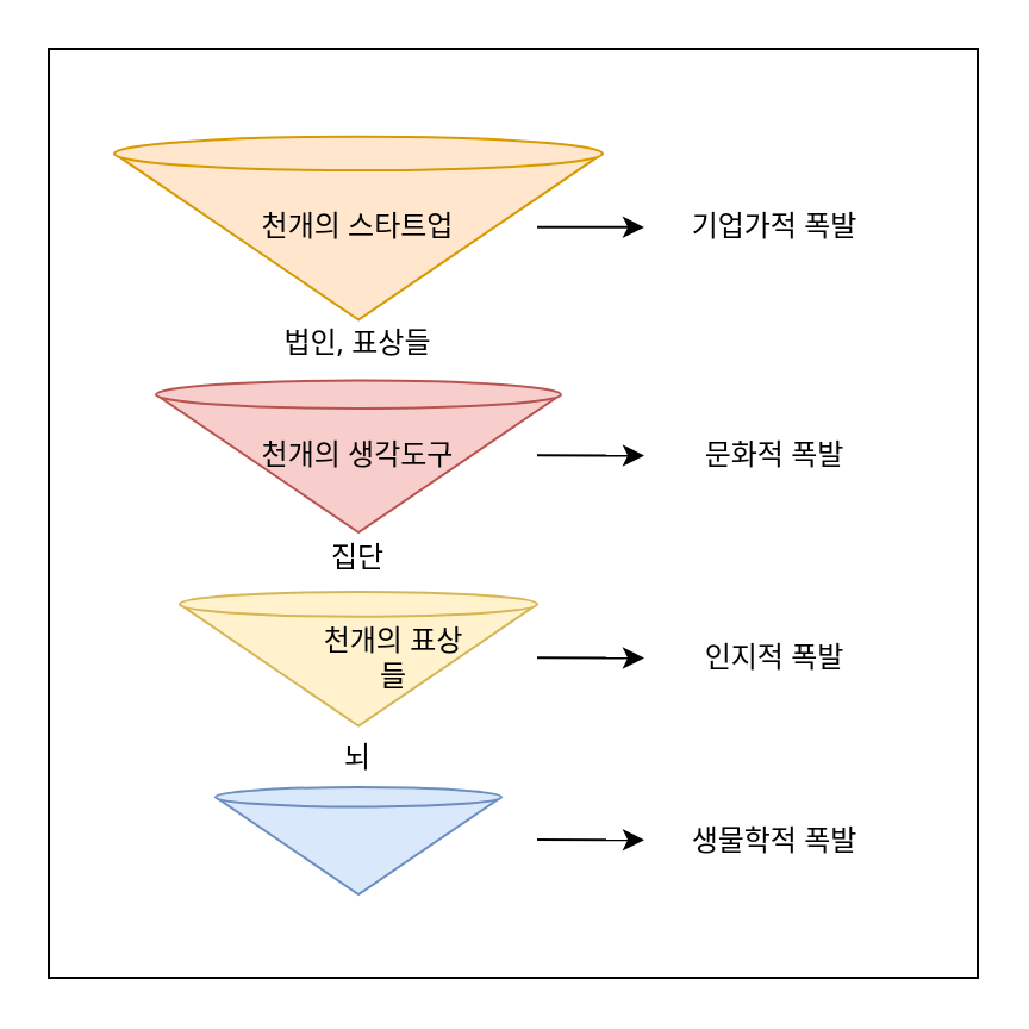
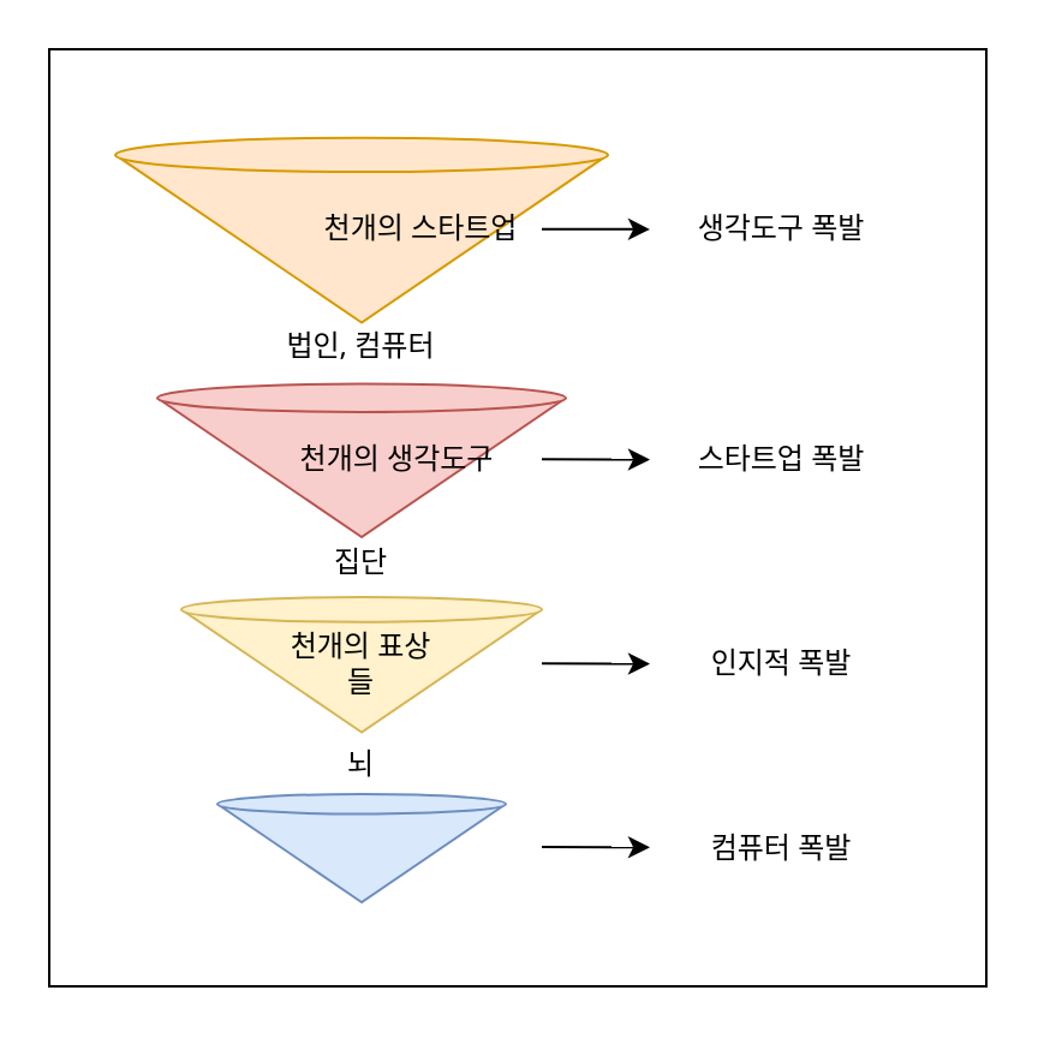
  <mxCell id="0" />
  <mxCell id="1" parent="0" />
  <mxCell id="2" value="" style="verticalLabelPosition=bottom;verticalAlign=top;html=1;shape=mxgraph.basic.cone;rotation=-180;fillColor=#dae8fc;strokeColor=#6c8ebf;" vertex="1" parent="1"><mxGeometry x="90" y="330" width="120" height="45" as="geometry" /></mxCell>
  <mxCell id="3" value="" style="verticalLabelPosition=bottom;verticalAlign=top;html=1;shape=mxgraph.basic.cone;rotation=-180;fillColor=#fff2cc;strokeColor=#d6b656;" vertex="1" parent="1"><mxGeometry x="75" y="248" width="150" height="56.25" as="geometry" /></mxCell>
  <mxCell id="4" value="" style="verticalLabelPosition=bottom;verticalAlign=top;html=1;shape=mxgraph.basic.cone;rotation=-180;fillColor=#f8cecc;strokeColor=#b85450;" vertex="1" parent="1"><mxGeometry x="65" y="159.25" width="170" height="63.75" as="geometry" /></mxCell>
- <mxCell id="5" value="천개의 표상들" style="text;html=1;strokeColor=none;fillColor=none;align=center;verticalAlign=middle;whiteSpace=wrap;rounded=0;fontFamily=Noto Sans;fontSource=https%3A%2F%2Ffonts.googleapis.com%2Fcss%3Ffamily%3DNoto%2BSans;" vertex="1" parent="1"><mxGeometry x="130" y="261.13" width="70" height="30" as="geometry" /></mxCell>
- <mxCell id="6" value="천개의 생각도구" style="text;html=1;strokeColor=none;fillColor=none;align=center;verticalAlign=middle;whiteSpace=wrap;rounded=0;fontFamily=Noto Sans;fontSource=https%3A%2F%2Ffonts.googleapis.com%2Fcss%3Ffamily%3DNoto%2BSans;" vertex="1" parent="1"><mxGeometry x="105" y="176.13" width="90" height="30" as="geometry" /></mxCell>
+ <mxCell id="5" value="천개의 표상들" style="text;html=1;strokeColor=none;fillColor=none;align=center;verticalAlign=middle;whiteSpace=wrap;rounded=0;fontFamily=Noto Sans;fontSource=https%3A%2F%2Ffonts.googleapis.com%2Fcss%3Ffamily%3DNoto%2BSans;" vertex="1" parent="1"><mxGeometry x="115" y="261.13" width="70" height="30" as="geometry" /></mxCell>
+ <mxCell id="6" value="천개의 생각도구" style="text;html=1;strokeColor=none;fillColor=none;align=center;verticalAlign=middle;whiteSpace=wrap;rounded=0;fontFamily=Noto Sans;fontSource=https%3A%2F%2Ffonts.googleapis.com%2Fcss%3Ffamily%3DNoto%2BSans;" vertex="1" parent="1"><mxGeometry x="120" y="176.13" width="90" height="30" as="geometry" /></mxCell>
  <mxCell id="7" value="" style="verticalLabelPosition=bottom;verticalAlign=top;html=1;shape=mxgraph.basic.cone;rotation=-180;fillColor=#ffe6cc;strokeColor=#d79b00;" vertex="1" parent="1"><mxGeometry x="47.5" y="56.88" width="205" height="76.88" as="geometry" /></mxCell>
- <mxCell id="8" value="천개의 스타트업" style="text;html=1;strokeColor=none;fillColor=none;align=center;verticalAlign=middle;whiteSpace=wrap;rounded=0;fontFamily=Noto Sans;fontSource=https%3A%2F%2Ffonts.googleapis.com%2Fcss%3Ffamily%3DNoto%2BSans;" vertex="1" parent="1"><mxGeometry x="105" y="80.32" width="90" height="30" as="geometry" /></mxCell>
- <mxCell id="9" value="생물학적 폭발" style="text;html=1;strokeColor=none;fillColor=none;align=center;verticalAlign=middle;whiteSpace=wrap;rounded=0;fontFamily=Noto Sans;fontSource=https%3A%2F%2Ffonts.googleapis.com%2Fcss%3Ffamily%3DNoto%2BSans;" vertex="1" parent="1"><mxGeometry x="280" y="337.5" width="90" height="30" as="geometry" /></mxCell>
+ <mxCell id="8" value="천개의 스타트업" style="text;html=1;strokeColor=none;fillColor=none;align=center;verticalAlign=middle;whiteSpace=wrap;rounded=0;fontFamily=Noto Sans;fontSource=https%3A%2F%2Ffonts.googleapis.com%2Fcss%3Ffamily%3DNoto%2BSans;" vertex="1" parent="1"><mxGeometry x="130" y="80.32" width="90" height="30" as="geometry" /></mxCell>
+ <mxCell id="9" value="컴퓨터 폭발" style="text;html=1;strokeColor=none;fillColor=none;align=center;verticalAlign=middle;whiteSpace=wrap;rounded=0;fontFamily=Noto Sans;fontSource=https%3A%2F%2Ffonts.googleapis.com%2Fcss%3Ffamily%3DNoto%2BSans;" vertex="1" parent="1"><mxGeometry x="280" y="337.5" width="90" height="30" as="geometry" /></mxCell>
  <mxCell id="10" value="인지적 폭발" style="text;html=1;strokeColor=none;fillColor=none;align=center;verticalAlign=middle;whiteSpace=wrap;rounded=0;fontFamily=Noto Sans;fontSource=https%3A%2F%2Ffonts.googleapis.com%2Fcss%3Ffamily%3DNoto%2BSans;" vertex="1" parent="1"><mxGeometry x="280" y="261.13" width="90" height="30" as="geometry" /></mxCell>
- <mxCell id="11" value="문화적 폭발" style="text;html=1;strokeColor=none;fillColor=none;align=center;verticalAlign=middle;whiteSpace=wrap;rounded=0;fontFamily=Noto Sans;fontSource=https%3A%2F%2Ffonts.googleapis.com%2Fcss%3Ffamily%3DNoto%2BSans;fontStyle=0" vertex="1" parent="1"><mxGeometry x="280" y="176.13" width="90" height="30" as="geometry" /></mxCell>
- <mxCell id="12" value="기업가적 폭발" style="text;html=1;strokeColor=none;fillColor=none;align=center;verticalAlign=middle;whiteSpace=wrap;rounded=0;fontFamily=Noto Sans;fontSource=https%3A%2F%2Ffonts.googleapis.com%2Fcss%3Ffamily%3DNoto%2BSans;" vertex="1" parent="1"><mxGeometry x="280" y="80.32" width="90" height="30" as="geometry" /></mxCell>
+ <mxCell id="11" value="스타트업 폭발" style="text;html=1;strokeColor=none;fillColor=none;align=center;verticalAlign=middle;whiteSpace=wrap;rounded=0;fontFamily=Noto Sans;fontSource=https%3A%2F%2Ffonts.googleapis.com%2Fcss%3Ffamily%3DNoto%2BSans;fontStyle=0" vertex="1" parent="1"><mxGeometry x="280" y="176.13" width="90" height="30" as="geometry" /></mxCell>
+ <mxCell id="12" value="생각도구 폭발" style="text;html=1;strokeColor=none;fillColor=none;align=center;verticalAlign=middle;whiteSpace=wrap;rounded=0;fontFamily=Noto Sans;fontSource=https%3A%2F%2Ffonts.googleapis.com%2Fcss%3Ffamily%3DNoto%2BSans;" vertex="1" parent="1"><mxGeometry x="280" y="80.32" width="90" height="30" as="geometry" /></mxCell>
  <mxCell id="13" value="뇌" style="text;html=1;strokeColor=none;fillColor=none;align=center;verticalAlign=middle;whiteSpace=wrap;rounded=0;fontFamily=Noto Sans;fontSource=https%3A%2F%2Ffonts.googleapis.com%2Fcss%3Ffamily%3DNoto%2BSans;" vertex="1" parent="1"><mxGeometry x="105" y="303.25" width="90" height="30" as="geometry" /></mxCell>
  <mxCell id="14" value="집단" style="text;html=1;strokeColor=none;fillColor=none;align=center;verticalAlign=middle;whiteSpace=wrap;rounded=0;fontFamily=Noto Sans;fontSource=https%3A%2F%2Ffonts.googleapis.com%2Fcss%3Ffamily%3DNoto%2BSans;" vertex="1" parent="1"><mxGeometry x="105" y="219" width="90" height="30" as="geometry" /></mxCell>
- <mxCell id="15" value="법인, 표상들" style="text;html=1;strokeColor=none;fillColor=none;align=center;verticalAlign=middle;whiteSpace=wrap;rounded=0;fontFamily=Noto Sans;fontSource=https%3A%2F%2Ffonts.googleapis.com%2Fcss%3Ffamily%3DNoto%2BSans;" vertex="1" parent="1"><mxGeometry x="105" y="129.25" width="90" height="30" as="geometry" /></mxCell>
+ <mxCell id="15" value="법인, 컴퓨터" style="text;html=1;strokeColor=none;fillColor=none;align=center;verticalAlign=middle;whiteSpace=wrap;rounded=0;fontFamily=Noto Sans;fontSource=https%3A%2F%2Ffonts.googleapis.com%2Fcss%3Ffamily%3DNoto%2BSans;" vertex="1" parent="1"><mxGeometry x="105" y="129.25" width="90" height="30" as="geometry" /></mxCell>
  <mxCell id="16" value="" style="endArrow=classic;html=1;fontFamily=Noto Sans;fontSource=https%3A%2F%2Ffonts.googleapis.com%2Fcss%3Ffamily%3DNoto%2BSans;" edge="1" parent="1"><mxGeometry width="50" height="50" relative="1" as="geometry"><mxPoint x="225" y="94.82" as="sourcePoint" /><mxPoint x="270" y="94.94" as="targetPoint" /></mxGeometry></mxCell>
  <mxCell id="17" value="" style="endArrow=classic;html=1;fontFamily=Noto Sans;fontSource=https%3A%2F%2Ffonts.googleapis.com%2Fcss%3Ffamily%3DNoto%2BSans;" edge="1" parent="1"><mxGeometry width="50" height="50" relative="1" as="geometry"><mxPoint x="225" y="190.63" as="sourcePoint" /><mxPoint x="270" y="190.75" as="targetPoint" /></mxGeometry></mxCell>
  <mxCell id="18" value="" style="endArrow=classic;html=1;fontFamily=Noto Sans;fontSource=https%3A%2F%2Ffonts.googleapis.com%2Fcss%3Ffamily%3DNoto%2BSans;" edge="1" parent="1"><mxGeometry width="50" height="50" relative="1" as="geometry"><mxPoint x="225" y="275.63" as="sourcePoint" /><mxPoint x="270" y="275.75" as="targetPoint" /></mxGeometry></mxCell>
  <mxCell id="19" value="" style="endArrow=classic;html=1;fontFamily=Noto Sans;fontSource=https%3A%2F%2Ffonts.googleapis.com%2Fcss%3Ffamily%3DNoto%2BSans;" edge="1" parent="1"><mxGeometry width="50" height="50" relative="1" as="geometry"><mxPoint x="225" y="352" as="sourcePoint" /><mxPoint x="270" y="352.12" as="targetPoint" /></mxGeometry></mxCell>
  <mxCell id="20" value="" style="rounded=0;whiteSpace=wrap;html=1;fontFamily=Noto Sans;fontSource=https%3A%2F%2Ffonts.googleapis.com%2Fcss%3Ffamily%3DNoto%2BSans;fillColor=none;" vertex="1" parent="1"><mxGeometry x="20" y="20" width="390" height="390" as="geometry" /></mxCell>
